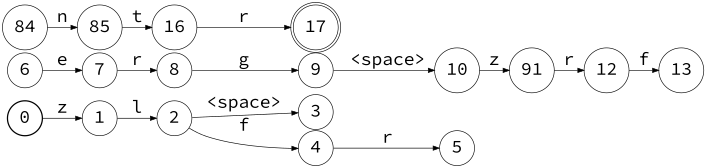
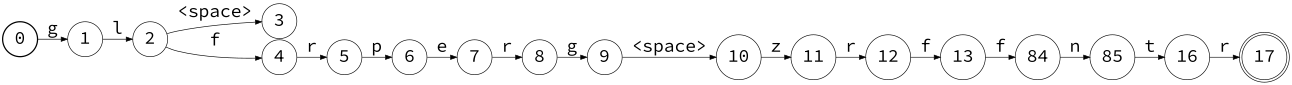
  digraph {
    fontname="Source Code Pro"
    nodesep=0.01
    rankdir=LR
    ranksep=0.4
    node [fontname="Source Code Pro" fontsize=29 shape=circle style=solid]
    edge [fontname="Source Code Pro" fontsize=29]
    n1 [label=0 style=bold]
    n2 [label=1]
    n3 [label=2]
    n4 [label=3]
    n5 [label=4]
    n6 [label=5]
    n7 [label=6]
    n8 [label=7]
    n9 [label=8]
    n10 [label=9]
    n11 [label=10]
-   n12 [label=91]
+   n12 [label=11]
    n13 [label=12]
    n14 [label=13]
    n15 [label=84]
    n16 [label=85]
    n17 [label=16]
    n18 [label=17 shape=doublecircle]
-   n1 -> n2 [label=z]
+   n1 -> n2 [label=g]
    n2 -> n3 [label=l]
    n3 -> n4 [label="<space>"]
    n3 -> n5 [label=f]
    n5 -> n6 [label=r]
+   n6 -> n7 [label=p]
    n7 -> n8 [label=e]
    n8 -> n9 [label=r]
    n9 -> n10 [label=g]
    n10 -> n11 [label="<space>"]
    n11 -> n12 [label=z]
    n12 -> n13 [label=r]
    n13 -> n14 [label=f]
+   n14 -> n15 [label=f]
    n15 -> n16 [label=n]
    n16 -> n17 [label=t]
    n17 -> n18 [label=r]
  }
